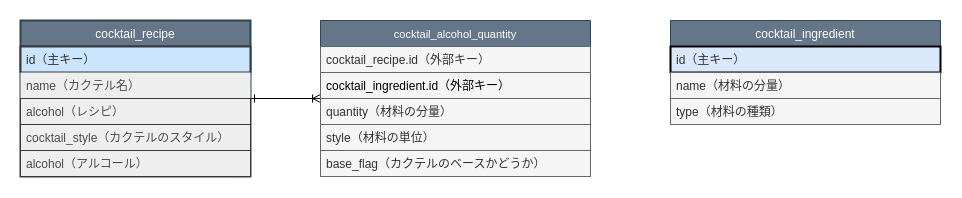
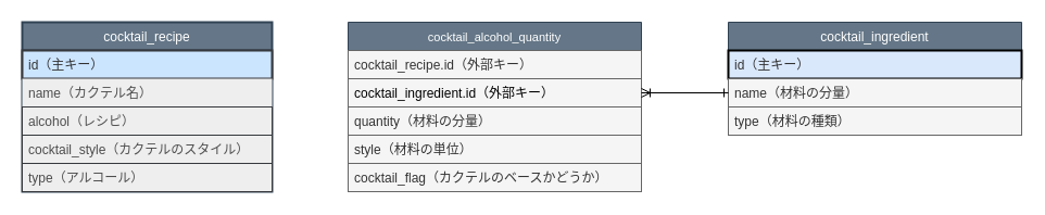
  <mxCell id="0" />
  <mxCell id="1" parent="0" />
- <mxCell id="2" style="edgeStyle=orthogonalEdgeStyle;rounded=0;orthogonalLoop=1;jettySize=auto;html=1;exitX=1;exitY=0.5;exitDx=0;exitDy=0;fontColor=#000000;startArrow=ERone;startFill=0;endArrow=ERoneToMany;endFill=0;entryX=0;entryY=0.5;entryDx=0;entryDy=0;" parent="1" source="3" edge="1" target="13"><mxGeometry relative="1" as="geometry"><mxPoint x="320" y="123.759" as="targetPoint" /></mxGeometry></mxCell>
  <mxCell id="3" value="cocktail_recipe" style="swimlane;fontStyle=0;childLayout=stackLayout;horizontal=1;startSize=26;horizontalStack=0;resizeParent=1;resizeParentMax=0;resizeLast=0;collapsible=1;marginBottom=0;fillColor=#647687;strokeColor=#314354;fontColor=#ffffff;strokeWidth=2;" parent="1" vertex="1"><mxGeometry x="20" y="20" width="230" height="156" as="geometry"><mxRectangle x="100" y="140" width="110" height="26" as="alternateBounds" /></mxGeometry></mxCell>
  <mxCell id="4" value="id（主キー）" style="text;align=left;verticalAlign=middle;spacingLeft=4;spacingRight=4;overflow=hidden;rotatable=0;points=[[0,0.5],[1,0.5]];portConstraint=eastwest;labelBackgroundColor=none;labelBorderColor=none;fontStyle=0;fillColor=#cce5ff;strokeColor=#36393d;fontColor=#333333;strokeWidth=2;" parent="3" vertex="1"><mxGeometry y="26" width="230" height="26" as="geometry" /></mxCell>
  <mxCell id="5" value="name（カクテル名）" style="text;align=left;verticalAlign=middle;spacingLeft=4;spacingRight=4;overflow=hidden;rotatable=0;points=[[0,0.5],[1,0.5]];portConstraint=eastwest;labelBackgroundColor=none;labelBorderColor=none;fontStyle=0;dashed=1;fillColor=#eeeeee;fontColor=#4D4D4D;" parent="3" vertex="1"><mxGeometry y="52" width="230" height="26" as="geometry" /></mxCell>
  <mxCell id="6" value="alcohol（レシピ）" style="text;align=left;verticalAlign=top;spacingLeft=4;spacingRight=4;overflow=hidden;rotatable=0;points=[[0,0.5],[1,0.5]];portConstraint=eastwest;shadow=0;fillColor=#eeeeee;strokeColor=#36393d;fontColor=#4D4D4D;" parent="3" vertex="1"><mxGeometry y="78" width="230" height="26" as="geometry" /></mxCell>
  <mxCell id="7" value="cocktail_style（カクテルのスタイル）" style="text;align=left;verticalAlign=top;spacingLeft=4;spacingRight=4;overflow=hidden;rotatable=0;points=[[0,0.5],[1,0.5]];portConstraint=eastwest;shadow=0;fillColor=#eeeeee;strokeColor=#36393d;fontColor=#4D4D4D;" parent="3" vertex="1"><mxGeometry y="104" width="230" height="26" as="geometry" /></mxCell>
- <mxCell id="8" value="alcohol（アルコール）" style="text;align=left;verticalAlign=top;spacingLeft=4;spacingRight=4;overflow=hidden;rotatable=0;points=[[0,0.5],[1,0.5]];portConstraint=eastwest;shadow=0;fillColor=#eeeeee;strokeColor=#36393d;fontColor=#4D4D4D;" parent="3" vertex="1"><mxGeometry y="130" width="230" height="26" as="geometry" /></mxCell>
+ <mxCell id="8" value="type（アルコール）" style="text;align=left;verticalAlign=top;spacingLeft=4;spacingRight=4;overflow=hidden;rotatable=0;points=[[0,0.5],[1,0.5]];portConstraint=eastwest;shadow=0;fillColor=#eeeeee;strokeColor=#36393d;fontColor=#4D4D4D;" parent="3" vertex="1"><mxGeometry y="130" width="230" height="26" as="geometry" /></mxCell>
  <mxCell id="9" value="cocktail_ingredient" style="swimlane;fontStyle=0;childLayout=stackLayout;horizontal=1;startSize=26;horizontalStack=0;resizeParent=1;resizeParentMax=0;resizeLast=0;collapsible=1;marginBottom=0;shadow=0;swimlaneLine=1;fillColor=#647687;strokeColor=#314354;labelBackgroundColor=none;verticalAlign=middle;fontColor=#FFFFFF;" parent="1" vertex="1"><mxGeometry x="670" y="20" width="270" height="104" as="geometry" /></mxCell>
  <mxCell id="10" value="id（主キー）" style="text;align=left;verticalAlign=top;spacingLeft=4;spacingRight=4;overflow=hidden;rotatable=0;points=[[0,0.5],[1,0.5]];portConstraint=eastwest;fillColor=#dae8fc;fontColor=#333333;strokeWidth=2;strokeColor=#000000;" parent="9" vertex="1"><mxGeometry y="26" width="270" height="26" as="geometry" /></mxCell>
  <mxCell id="11" value="name（材料の分量）" style="text;align=left;verticalAlign=top;spacingLeft=4;spacingRight=4;overflow=hidden;rotatable=0;points=[[0,0.5],[1,0.5]];portConstraint=eastwest;fillColor=#f5f5f5;strokeColor=#666666;fontColor=#333333;" parent="9" vertex="1"><mxGeometry y="52" width="270" height="26" as="geometry" /></mxCell>
  <mxCell id="12" value="type（材料の種類）" style="text;align=left;verticalAlign=top;spacingLeft=4;spacingRight=4;overflow=hidden;rotatable=0;points=[[0,0.5],[1,0.5]];portConstraint=eastwest;fillColor=#f5f5f5;strokeColor=#666666;fontColor=#333333;" parent="9" vertex="1"><mxGeometry y="78" width="270" height="26" as="geometry" /></mxCell>
  <mxCell id="13" value="cocktail_alcohol_quantity" style="swimlane;fontStyle=0;childLayout=stackLayout;horizontal=1;startSize=26;horizontalStack=0;resizeParent=1;resizeParentMax=0;resizeLast=0;collapsible=1;marginBottom=0;shadow=0;swimlaneLine=1;fillColor=#647687;strokeColor=#314354;fontColor=#ffffff;fontSize=11;verticalAlign=middle;" parent="1" vertex="1"><mxGeometry x="320" y="20" width="270" height="156" as="geometry" /></mxCell>
  <mxCell id="14" value="cocktail_recipe.id（外部キー）" style="text;align=left;verticalAlign=top;spacingLeft=4;spacingRight=4;overflow=hidden;rotatable=0;points=[[0,0.5],[1,0.5]];portConstraint=eastwest;fillColor=#f5f5f5;strokeColor=#666666;fontColor=#333333;" parent="13" vertex="1"><mxGeometry y="26" width="270" height="26" as="geometry" /></mxCell>
  <mxCell id="15" value="cocktail_ingredient.id（外部キー）" style="text;align=left;verticalAlign=top;spacingLeft=4;spacingRight=4;overflow=hidden;rotatable=0;points=[[0,0.5],[1,0.5]];portConstraint=eastwest;fillColor=#f5f5f5;strokeColor=#666666;fontColor=#000000;" parent="13" vertex="1"><mxGeometry y="52" width="270" height="26" as="geometry" /></mxCell>
  <mxCell id="16" value="quantity（材料の分量）&#10;&#10;&#10;" style="text;align=left;verticalAlign=top;spacingLeft=4;spacingRight=4;overflow=hidden;rotatable=0;points=[[0,0.5],[1,0.5]];portConstraint=eastwest;fillColor=#f5f5f5;strokeColor=#666666;fontColor=#333333;" parent="13" vertex="1"><mxGeometry y="78" width="270" height="26" as="geometry" /></mxCell>
  <mxCell id="17" value="style（材料の単位）&#10;&#10;&#10;" style="text;align=left;verticalAlign=top;spacingLeft=4;spacingRight=4;overflow=hidden;rotatable=0;points=[[0,0.5],[1,0.5]];portConstraint=eastwest;fillColor=#f5f5f5;strokeColor=#666666;fontColor=#333333;" parent="13" vertex="1"><mxGeometry y="104" width="270" height="26" as="geometry" /></mxCell>
- <mxCell id="18" value="base_flag（カクテルのベースかどうか）" style="text;align=left;verticalAlign=top;spacingLeft=4;spacingRight=4;overflow=hidden;rotatable=0;points=[[0,0.5],[1,0.5]];portConstraint=eastwest;fillColor=#f5f5f5;strokeColor=#666666;fontColor=#333333;" parent="13" vertex="1"><mxGeometry y="130" width="270" height="26" as="geometry" /></mxCell>
+ <mxCell id="18" value="cocktail_flag（カクテルのベースかどうか）" style="text;align=left;verticalAlign=top;spacingLeft=4;spacingRight=4;overflow=hidden;rotatable=0;points=[[0,0.5],[1,0.5]];portConstraint=eastwest;fillColor=#f5f5f5;strokeColor=#666666;fontColor=#333333;" parent="13" vertex="1"><mxGeometry y="130" width="270" height="26" as="geometry" /></mxCell>
+ <mxCell id="19" style="edgeStyle=orthogonalEdgeStyle;rounded=0;orthogonalLoop=1;jettySize=auto;html=1;exitX=1;exitY=0.5;exitDx=0;exitDy=0;startArrow=ERoneToMany;startFill=0;endArrow=ERone;endFill=0;fontColor=#000000;entryX=0;entryY=0.5;entryDx=0;entryDy=0;" parent="1" source="15" target="11" edge="1"><mxGeometry relative="1" as="geometry" /></mxCell>
